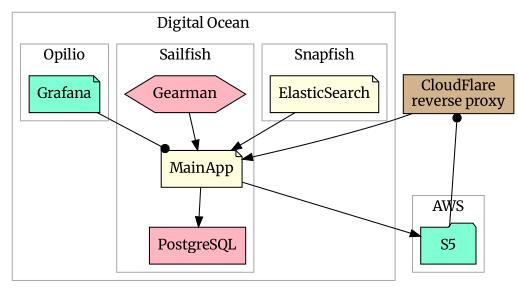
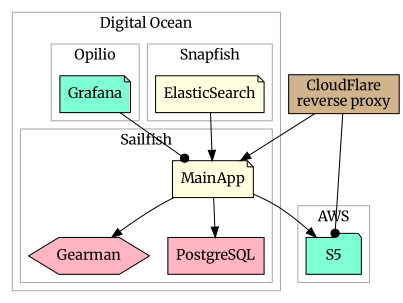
  digraph {
    fontname=Merriweather
    node [fillcolor=lightyellow fontname=Merriweather shape=note style=filled]
    edge [arrowhead=normal fontname=Merriweather]
    ElasticSearch
    MainApp
    Gearman [fillcolor=lightpink shape=hexagon]
    PostgreSQL [fillcolor=lightpink shape=box]
    Grafana [fillcolor=aquamarine]
    n6 [fillcolor=aquamarine label=S5 shape=folder]
    n7 [fillcolor=tan label="CloudFlare\nreverse proxy" shape=box]
    subgraph cluster_1 {
      color=darkgrey
      label="Digital Ocean"
      subgraph cluster_2 {
        color=darkgrey
        label=Snapfish
        ElasticSearch
      }
      subgraph cluster_3 {
        color=darkgrey
        label=Sailfish
        MainApp
        Gearman
        PostgreSQL
      }
      subgraph cluster_4 {
        color=darkgrey
        label=Opilio
        Grafana
      }
    }
    subgraph cluster_5 {
      color=darkgrey
      label=AWS
      n6
    }
    ElasticSearch -> MainApp
-   Gearman -> MainApp
+   MainApp -> Gearman
    MainApp -> PostgreSQL
    MainApp -> n6
    Grafana -> MainApp [arrowhead=dot]
    n7 -> MainApp
-   n6 -> n7 [arrowhead=dot]
+   n7 -> n6 [arrowhead=dot]
  }
